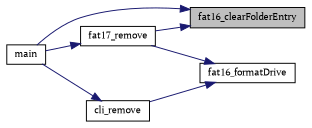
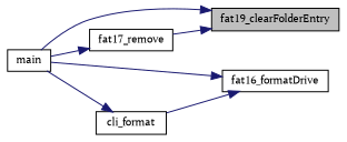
  digraph {
    fontname="PT Serif"
    rankdir=RL
    node [color=black fillcolor=white fontname="PT Serif" fontsize=10 shape=record style=filled]
    edge [color=midnightblue dir=back fontname="PT Serif" fontsize=10 labelfontname=Helvetica labelfontsize=10 style=solid]
-   n1 [fillcolor=grey75 fontcolor=black height=0.2 label=fat16_clearFolderEntry width=0.4]
+   n1 [fillcolor=grey75 fontcolor=black height=0.2 label=fat19_clearFolderEntry width=0.4]
    n2 [height=0.2 label=fat17_remove width=0.4]
    n3 [height=0.2 label=main width=0.4]
    n4 [height=0.2 label=fat16_formatDrive width=0.4]
-   n5 [height=0.2 label=cli_remove width=0.4]
+   n5 [height=0.2 label=cli_format width=0.4]
    n1 -> n2
    n1 -> n3
    n2 -> n3
-   n4 -> n2
+   n4 -> n3
    n4 -> n5
    n5 -> n3
  }
